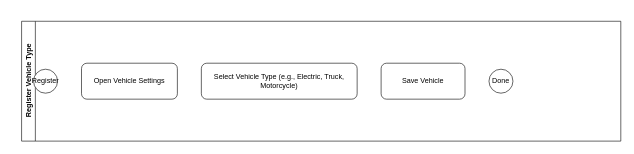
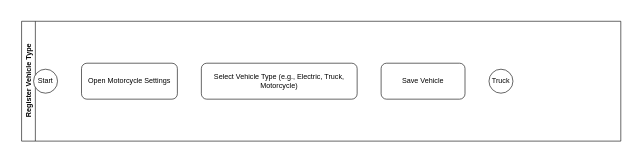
  <mxCell id="0" />
  <mxCell id="1" parent="0" />
  <mxCell id="2" value="Register Vehicle Type" style="swimlane;horizontal=0;html=1;" vertex="1" parent="1"><mxGeometry x="20" y="20" width="1000" height="200" as="geometry" /></mxCell>
- <mxCell id="3" value="Register" style="ellipse;whiteSpace=wrap;html=1;aspect=fixed;" vertex="1" parent="2"><mxGeometry x="20" y="80" width="40" height="40" as="geometry" /></mxCell>
- <mxCell id="4" value="Open Vehicle Settings" style="rounded=1;whiteSpace=wrap;html=1;" vertex="1" parent="2"><mxGeometry x="100" y="70" width="160" height="60" as="geometry" /></mxCell>
+ <mxCell id="3" value="Start" style="ellipse;whiteSpace=wrap;html=1;aspect=fixed;" vertex="1" parent="2"><mxGeometry x="20" y="80" width="40" height="40" as="geometry" /></mxCell>
+ <mxCell id="4" value="Open Motorcycle Settings" style="rounded=1;whiteSpace=wrap;html=1;" vertex="1" parent="2"><mxGeometry x="100" y="70" width="160" height="60" as="geometry" /></mxCell>
  <mxCell id="5" value="Select Vehicle Type (e.g., Electric, Truck, Motorcycle)" style="rounded=1;whiteSpace=wrap;html=1;" vertex="1" parent="2"><mxGeometry x="300" y="70" width="260" height="60" as="geometry" /></mxCell>
  <mxCell id="6" value="Save Vehicle" style="rounded=1;whiteSpace=wrap;html=1;" vertex="1" parent="2"><mxGeometry x="600" y="70" width="140" height="60" as="geometry" /></mxCell>
- <mxCell id="7" value="Done" style="ellipse;whiteSpace=wrap;html=1;aspect=fixed;" vertex="1" parent="2"><mxGeometry x="780" y="80" width="40" height="40" as="geometry" /></mxCell>
+ <mxCell id="7" value="Truck" style="ellipse;whiteSpace=wrap;html=1;aspect=fixed;" vertex="1" parent="2"><mxGeometry x="780" y="80" width="40" height="40" as="geometry" /></mxCell>
  <mxCell id="8" style="endArrow=block;dashed=1;" edge="1" parent="2" source="3" target="4" />
  <mxCell id="9" style="endArrow=block;" edge="1" parent="2" source="4" target="5" />
  <mxCell id="10" style="endArrow=block;" edge="1" parent="2" source="5" target="6" />
  <mxCell id="11" style="endArrow=block;" edge="1" parent="2" source="6" target="7" />
